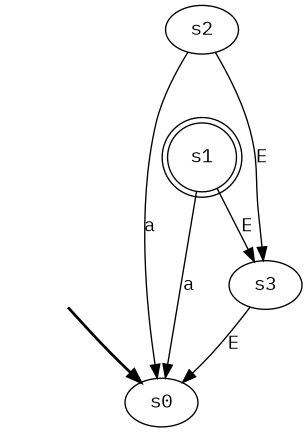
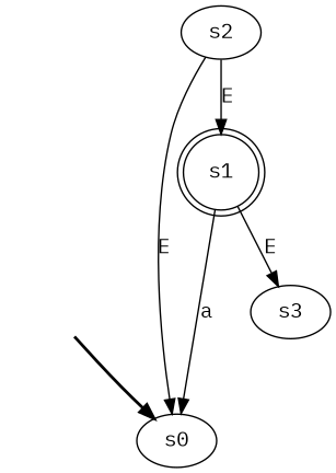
  digraph {
    fontname="IBM Plex Mono"
    node [fontname="IBM Plex Mono"]
    edge [fontname="IBM Plex Mono"]
    fake [style=invisible]
    s0
    s1 [shape=doublecircle]
    s3
    s2 [root=true]
    fake -> s0 [style=bold]
    s1 -> s0 [label=a]
    s1 -> s3 [label=E]
-   s3 -> s0 [label=E]
-   s2 -> s0 [label=a]
-   s2 -> s3 [label=E]
+   s2 -> s0 [label=E]
+   s2 -> s1 [label=E]
  }
